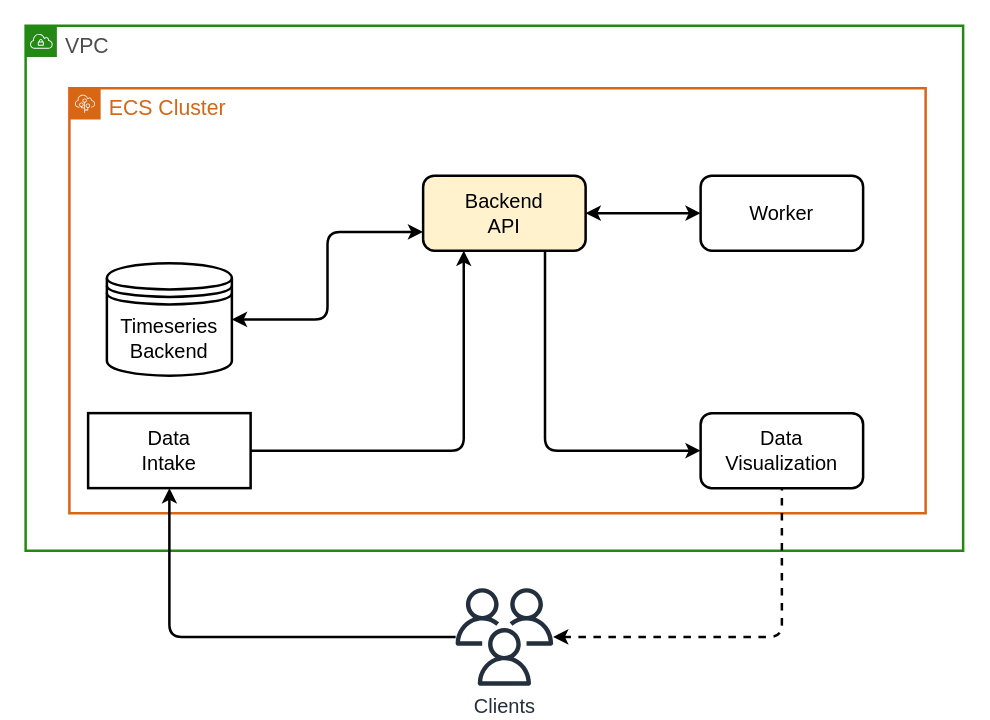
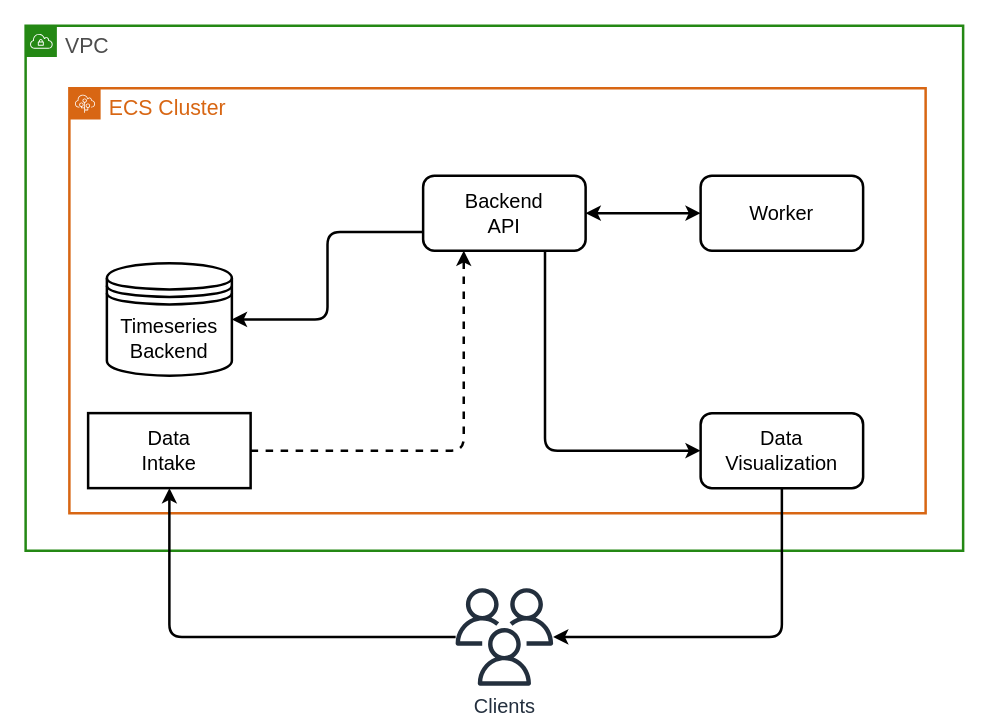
  <mxCell id="0" />
  <mxCell id="1" parent="0" />
  <mxCell id="2" value="VPC" style="points=[[0,0],[0.25,0],[0.5,0],[0.75,0],[1,0],[1,0.25],[1,0.5],[1,0.75],[1,1],[0.75,1],[0.5,1],[0.25,1],[0,1],[0,0.75],[0,0.5],[0,0.25]];outlineConnect=0;gradientColor=none;html=1;whiteSpace=wrap;fontSize=17;fontStyle=0;container=1;pointerEvents=0;collapsible=0;recursiveResize=0;shape=mxgraph.aws4.group;grIcon=mxgraph.aws4.group_vpc;strokeColor=#248814;fillColor=none;verticalAlign=top;align=left;spacingLeft=30;fontColor=#4D4D4D;dashed=0;strokeWidth=2;" vertex="1" parent="1"><mxGeometry x="20" y="20" width="750" height="420" as="geometry" /></mxCell>
  <mxCell id="3" value="ECS Cluster" style="points=[[0,0],[0.25,0],[0.5,0],[0.75,0],[1,0],[1,0.25],[1,0.5],[1,0.75],[1,1],[0.75,1],[0.5,1],[0.25,1],[0,1],[0,0.75],[0,0.5],[0,0.25]];outlineConnect=0;gradientColor=none;html=1;whiteSpace=wrap;fontSize=17;fontStyle=0;container=1;pointerEvents=0;collapsible=0;recursiveResize=0;shape=mxgraph.aws4.group;grIcon=mxgraph.aws4.group_elastic_beanstalk;strokeColor=#D86613;fillColor=none;verticalAlign=top;align=left;spacingLeft=30;fontColor=#D86613;dashed=0;strokeWidth=2;" vertex="1" parent="2"><mxGeometry x="35" y="50" width="685" height="340" as="geometry" /></mxCell>
  <mxCell id="4" style="edgeStyle=orthogonalEdgeStyle;html=1;entryX=0.5;entryY=1;entryDx=0;entryDy=0;fontSize=16;startArrow=none;startFill=0;strokeWidth=2;" edge="1" parent="1" source="6" target="8"><mxGeometry relative="1" as="geometry" /></mxCell>
- <mxCell id="5" style="edgeStyle=orthogonalEdgeStyle;html=1;entryX=0.5;entryY=1;entryDx=0;entryDy=0;fontSize=16;startArrow=classic;startFill=1;strokeWidth=2;endArrow=none;endFill=0;dashed=1;" edge="1" parent="1" source="6" target="12"><mxGeometry relative="1" as="geometry" /></mxCell>
+ <mxCell id="5" style="edgeStyle=orthogonalEdgeStyle;html=1;entryX=0.5;entryY=1;entryDx=0;entryDy=0;fontSize=16;startArrow=classic;startFill=1;strokeWidth=2;endArrow=none;endFill=0;" edge="1" parent="1" source="6" target="12"><mxGeometry relative="1" as="geometry" /></mxCell>
  <mxCell id="6" value="&lt;font style=&quot;font-size: 16px&quot;&gt;Clients&lt;/font&gt;" style="sketch=0;outlineConnect=0;fontColor=#232F3E;gradientColor=none;fillColor=#232F3D;strokeColor=none;dashed=0;verticalLabelPosition=bottom;verticalAlign=top;align=center;html=1;fontSize=12;fontStyle=0;aspect=fixed;pointerEvents=1;shape=mxgraph.aws4.users;" vertex="1" parent="1"><mxGeometry x="364" y="470" width="78" height="78" as="geometry" /></mxCell>
- <mxCell id="7" style="edgeStyle=orthogonalEdgeStyle;html=1;exitX=1;exitY=0.5;exitDx=0;exitDy=0;entryX=0.25;entryY=1;entryDx=0;entryDy=0;fontSize=16;strokeWidth=2;" edge="1" parent="1" source="8" target="14"><mxGeometry relative="1" as="geometry"><mxPoint x="335" y="390" as="targetPoint" /></mxGeometry></mxCell>
+ <mxCell id="7" style="edgeStyle=orthogonalEdgeStyle;html=1;exitX=1;exitY=0.5;exitDx=0;exitDy=0;entryX=0.25;entryY=1;entryDx=0;entryDy=0;fontSize=16;strokeWidth=2;dashed=1;" edge="1" parent="1" source="8" target="14"><mxGeometry relative="1" as="geometry"><mxPoint x="335" y="390" as="targetPoint" /></mxGeometry></mxCell>
  <mxCell id="8" value="Data&lt;br style=&quot;font-size: 16px;&quot;&gt;Intake" style="whiteSpace=wrap;html=1;fontSize=16;strokeWidth=2;rounded=0;" vertex="1" parent="1"><mxGeometry x="70" y="330" width="130" height="60" as="geometry" /></mxCell>
  <mxCell id="9" style="edgeStyle=orthogonalEdgeStyle;html=1;exitX=0.75;exitY=1;exitDx=0;exitDy=0;entryX=0;entryY=0.5;entryDx=0;entryDy=0;fontSize=16;strokeWidth=2;" edge="1" parent="1" source="14" target="12"><mxGeometry relative="1" as="geometry"><mxPoint x="465" y="390" as="sourcePoint" /></mxGeometry></mxCell>
- <mxCell id="10" style="edgeStyle=orthogonalEdgeStyle;html=1;exitX=1;exitY=0.5;exitDx=0;exitDy=0;entryX=0;entryY=0.75;entryDx=0;entryDy=0;fontSize=16;startArrow=classic;startFill=1;strokeWidth=2;" edge="1" parent="1" source="11" target="14"><mxGeometry relative="1" as="geometry" /></mxCell>
+ <mxCell id="10" style="edgeStyle=orthogonalEdgeStyle;html=1;exitX=1;exitY=0.5;exitDx=0;exitDy=0;entryX=0;entryY=0.75;entryDx=0;entryDy=0;fontSize=16;startArrow=classic;startFill=1;strokeWidth=2;endArrow=none;" edge="1" parent="1" source="11" target="14"><mxGeometry relative="1" as="geometry" /></mxCell>
  <mxCell id="11" value="Timeseries&lt;br&gt;Backend" style="shape=datastore;whiteSpace=wrap;html=1;fontSize=16;strokeWidth=2;" vertex="1" parent="1"><mxGeometry x="85" y="210" width="100" height="90" as="geometry" /></mxCell>
  <mxCell id="12" value="Data&lt;br&gt;Visualization" style="rounded=1;whiteSpace=wrap;html=1;fontSize=16;strokeWidth=2;" vertex="1" parent="1"><mxGeometry x="560" y="330" width="130" height="60" as="geometry" /></mxCell>
  <mxCell id="13" style="edgeStyle=orthogonalEdgeStyle;html=1;exitX=1;exitY=0.5;exitDx=0;exitDy=0;entryX=0;entryY=0.5;entryDx=0;entryDy=0;fontSize=16;startArrow=classic;startFill=1;strokeWidth=2;" edge="1" parent="1" source="14" target="16"><mxGeometry relative="1" as="geometry" /></mxCell>
- <mxCell id="14" value="Backend&lt;br&gt;API" style="rounded=1;whiteSpace=wrap;html=1;fontSize=16;strokeWidth=2;fillColor=#fff2cc;" vertex="1" parent="1"><mxGeometry x="338" y="140" width="130" height="60" as="geometry" /></mxCell>
+ <mxCell id="14" value="Backend&lt;br&gt;API" style="rounded=1;whiteSpace=wrap;html=1;fontSize=16;strokeWidth=2;" vertex="1" parent="1"><mxGeometry x="338" y="140" width="130" height="60" as="geometry" /></mxCell>
  <mxCell id="15" style="edgeStyle=orthogonalEdgeStyle;html=1;exitX=0.25;exitY=1;exitDx=0;exitDy=0;entryX=0.75;entryY=0;entryDx=0;entryDy=0;fontSize=16;startArrow=classic;startFill=1;strokeWidth=2;strokeColor=none;" edge="1" parent="1" source="16"><mxGeometry relative="1" as="geometry"><mxPoint x="432.5" y="360" as="targetPoint" /></mxGeometry></mxCell>
  <mxCell id="16" value="Worker" style="rounded=1;whiteSpace=wrap;html=1;fontSize=16;strokeWidth=2;" vertex="1" parent="1"><mxGeometry x="560" y="140" width="130" height="60" as="geometry" /></mxCell>
